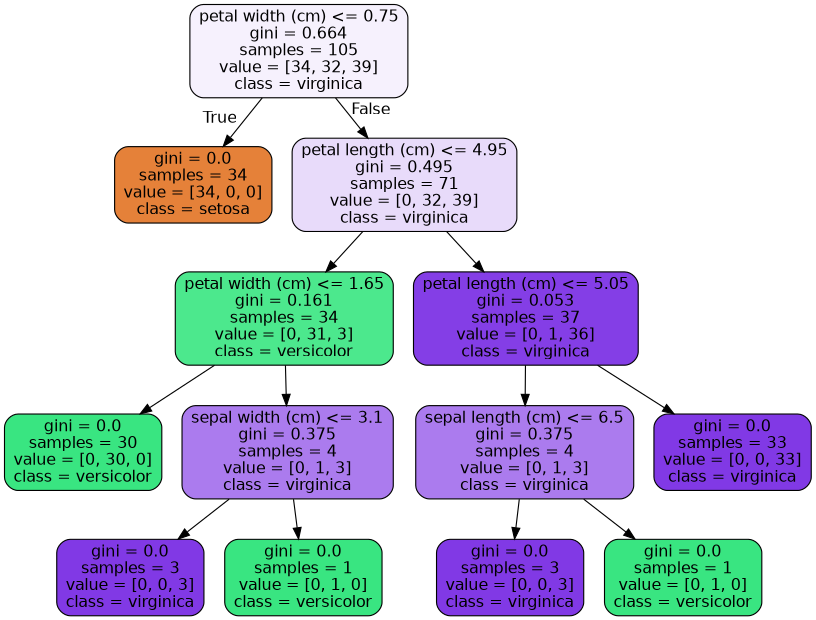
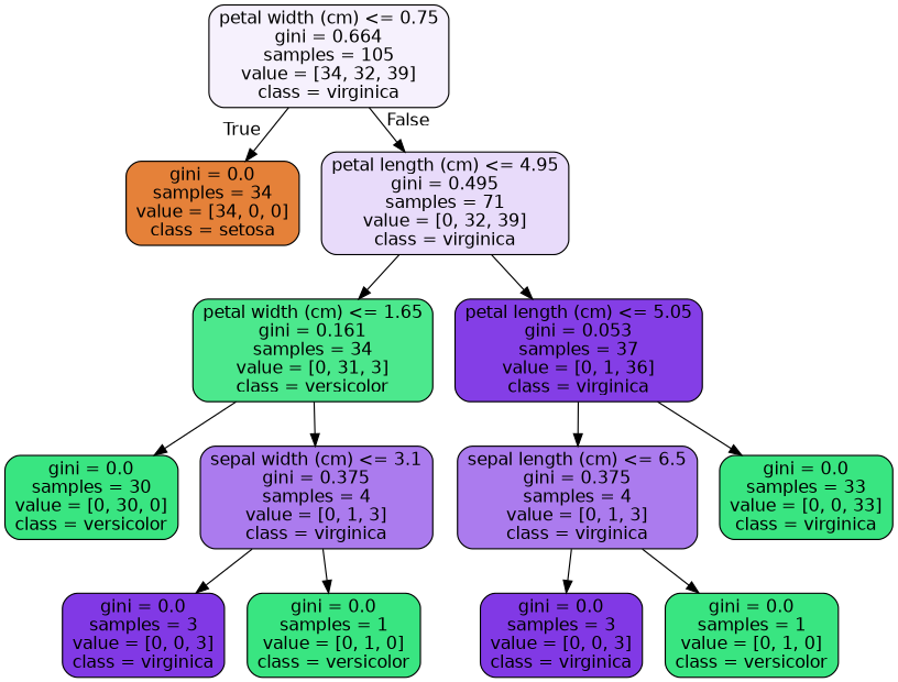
  digraph {
    node [color=black fillcolor="#39e581ff" fontname=helvetica shape=box style="filled, rounded"]
    edge [fontname=helvetica]
    n1 [fillcolor="#8139e512" label="petal width (cm) <= 0.75\ngini = 0.664\nsamples = 105\nvalue = [34, 32, 39]\nclass = virginica"]
    n2 [fillcolor="#e58139ff" label="gini = 0.0\nsamples = 34\nvalue = [34, 0, 0]\nclass = setosa"]
    n3 [fillcolor="#8139e52e" label="petal length (cm) <= 4.95\ngini = 0.495\nsamples = 71\nvalue = [0, 32, 39]\nclass = virginica"]
    n4 [fillcolor="#39e581e6" label="petal width (cm) <= 1.65\ngini = 0.161\nsamples = 34\nvalue = [0, 31, 3]\nclass = versicolor"]
    n5 [fillcolor="#8139e5f8" label="petal length (cm) <= 5.05\ngini = 0.053\nsamples = 37\nvalue = [0, 1, 36]\nclass = virginica"]
    n6 [label="gini = 0.0\nsamples = 30\nvalue = [0, 30, 0]\nclass = versicolor"]
    n7 [fillcolor="#8139e5aa" label="sepal width (cm) <= 3.1\ngini = 0.375\nsamples = 4\nvalue = [0, 1, 3]\nclass = virginica"]
    n8 [fillcolor="#8139e5ff" label="gini = 0.0\nsamples = 3\nvalue = [0, 0, 3]\nclass = virginica"]
    n9 [label="gini = 0.0\nsamples = 1\nvalue = [0, 1, 0]\nclass = versicolor"]
    n10 [fillcolor="#8139e5aa" label="sepal length (cm) <= 6.5\ngini = 0.375\nsamples = 4\nvalue = [0, 1, 3]\nclass = virginica"]
-   n11 [fillcolor="#8139e5ff" label="gini = 0.0\nsamples = 33\nvalue = [0, 0, 33]\nclass = virginica"]
+   n11 [label="gini = 0.0\nsamples = 33\nvalue = [0, 0, 33]\nclass = virginica"]
    n12 [fillcolor="#8139e5ff" label="gini = 0.0\nsamples = 3\nvalue = [0, 0, 3]\nclass = virginica"]
    n13 [label="gini = 0.0\nsamples = 1\nvalue = [0, 1, 0]\nclass = versicolor"]
    n1 -> n2 [headlabel=True labelangle=45 labeldistance=2.5]
    n1 -> n3 [headlabel=False labelangle=-45 labeldistance=2.5]
    n3 -> n4
    n3 -> n5
    n4 -> n6
    n4 -> n7
    n5 -> n10
    n5 -> n11
    n7 -> n8
    n7 -> n9
    n10 -> n12
    n10 -> n13
  }
